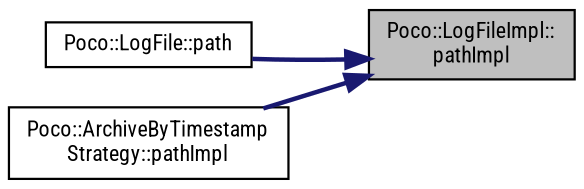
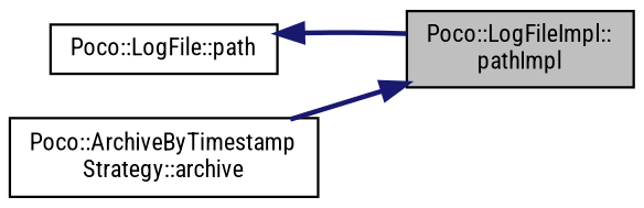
  digraph {
    fontname="Roboto Condensed"
    rankdir=RL
    node [color=black fillcolor=white fontname="Roboto Condensed" fontsize=10 shape=record style=filled]
    edge [color=midnightblue dir=back fontname="Roboto Condensed" fontsize=10 labelfontname=Helvetica labelfontsize=10 style=bold]
    n1 [fillcolor=grey75 fontcolor=black height=0.2 label="Poco::LogFileImpl::\lpathImpl" width=0.4]
    n2 [height=0.2 label="Poco::LogFile::path" width=0.4]
-   n3 [height=0.2 label="Poco::ArchiveByTimestamp\lStrategy::pathImpl" width=0.4]
-   n1 -> n2
+   n3 [height=0.2 label="Poco::ArchiveByTimestamp\lStrategy::archive" width=0.4]
+   n2 -> n1
    n1 -> n3
  }
